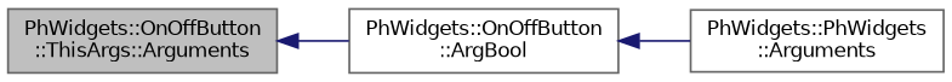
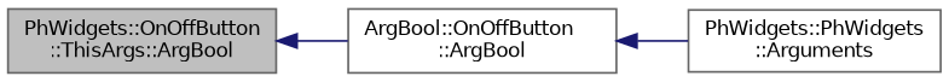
  digraph {
    rankdir=LR
    node [color=gray40 fillcolor=white fontname=Helvetica fontsize=10 shape=record style=filled]
    edge [color=midnightblue dir=back fontname=Helvetica fontsize=10 labelfontname=Helvetica labelfontsize=10 style=solid]
-   n1 [fillcolor=grey75 fontcolor=black height=0.2 label="PhWidgets::OnOffButton\l::ThisArgs::Arguments" width=0.4]
-   n2 [height=0.2 label="PhWidgets::OnOffButton\l::ArgBool" width=0.4]
+   n1 [fillcolor=grey75 fontcolor=black height=0.2 label="PhWidgets::OnOffButton\l::ThisArgs::ArgBool" width=0.4]
+   n2 [height=0.2 label="ArgBool::OnOffButton\l::ArgBool" width=0.4]
    n3 [height=0.2 label="PhWidgets::PhWidgets\l::Arguments" width=0.4]
    n1 -> n2
    n2 -> n3
  }
